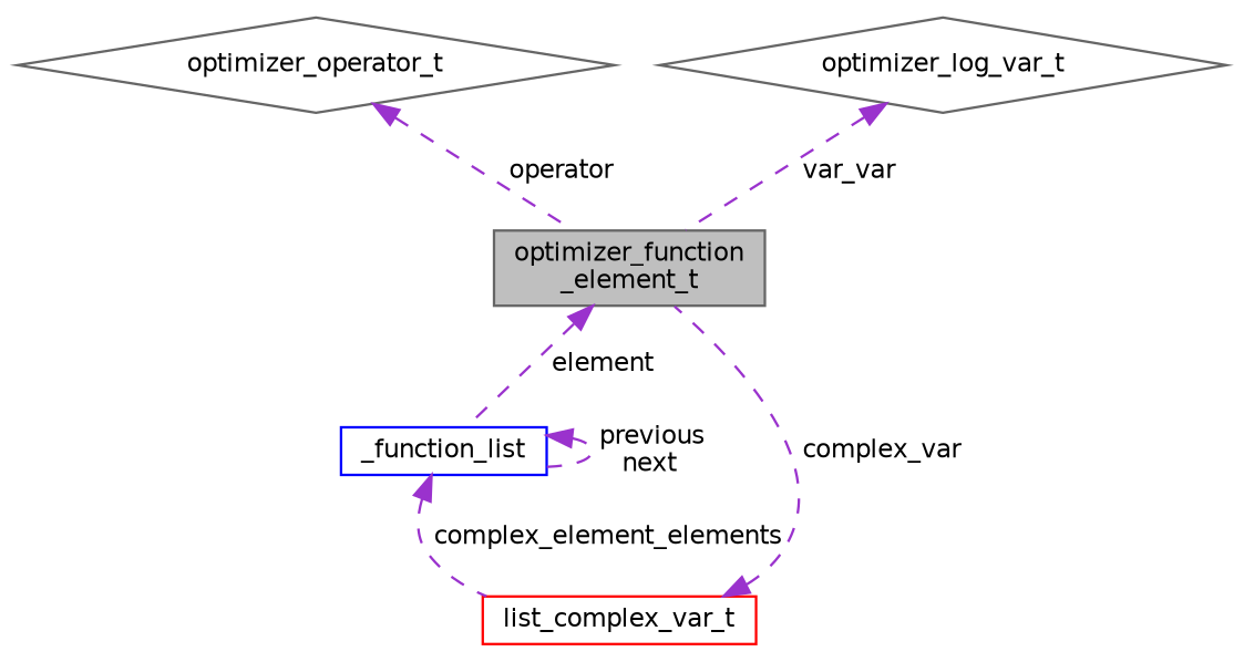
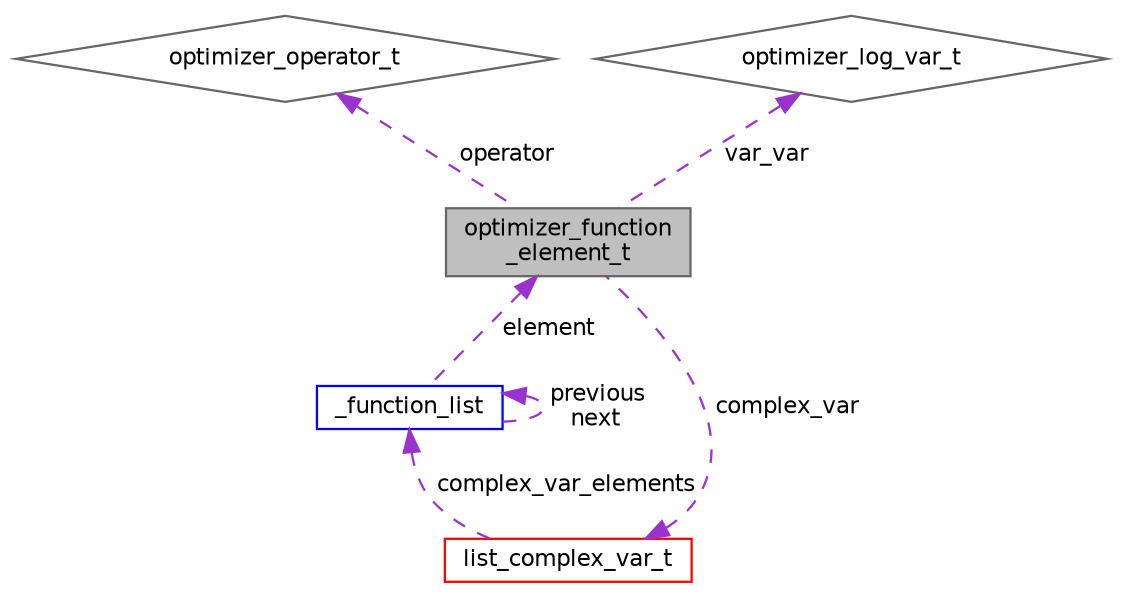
  digraph {
    node [color=gray40 fillcolor=white fontname=Helvetica fontsize=10 shape=box style=filled]
    edge [color=darkorchid3 dir=back fontname=Helvetica fontsize=10 labelfontname=Helvetica labelfontsize=10 style=dashed]
    n1 [fillcolor=grey75 fontcolor=black height=0.2 label="optimizer_function\l_element_t" width=0.4]
    n2 [color=blue height=0.2 label=_function_list width=0.4]
    n3 [color=red height=0.2 label=list_complex_var_t width=0.4]
    n4 [height=0.2 label=optimizer_operator_t shape=diamond width=0.4]
    n5 [height=0.2 label=optimizer_log_var_t shape=diamond width=0.4]
    n1 -> n2 [label=" element"]
    n2 -> n2 [label=" previous\nnext"]
-   n2 -> n3 [label=" complex_element_elements"]
+   n2 -> n3 [label=" complex_var_elements"]
    n3 -> n1 [label=" complex_var"]
    n4 -> n1 [label=" operator"]
    n5 -> n1 [label=" var_var"]
  }
